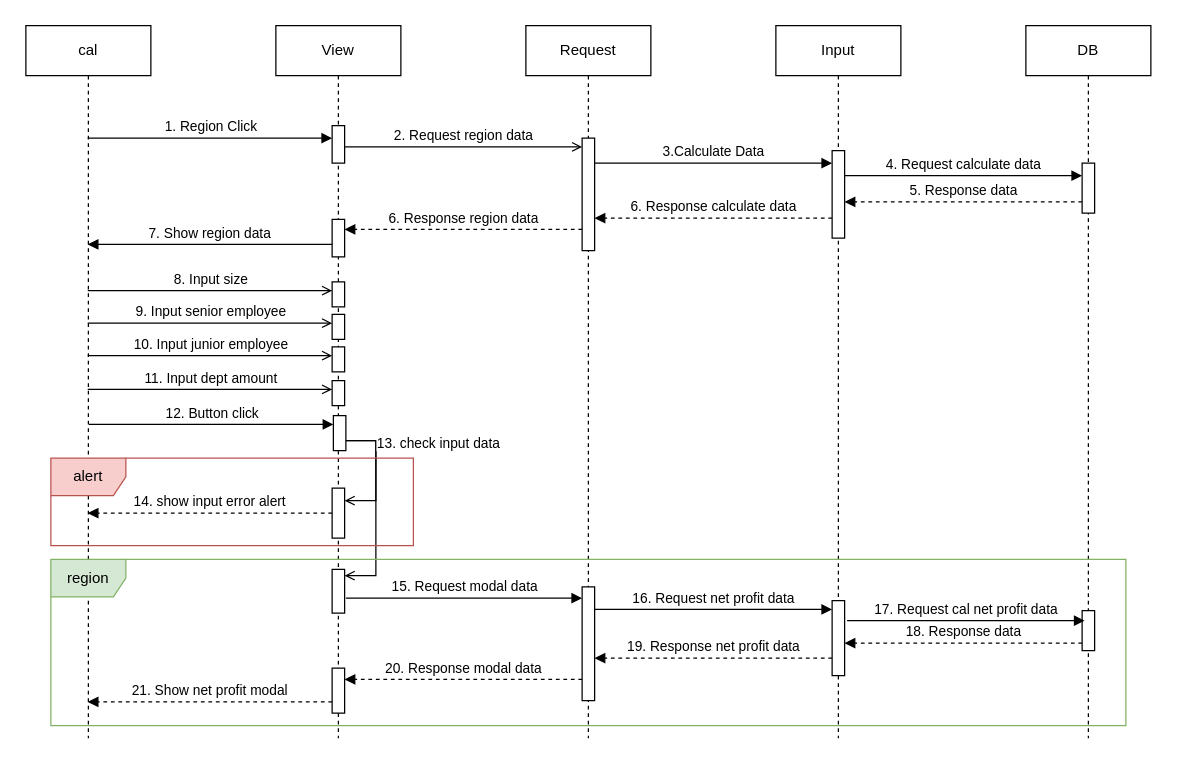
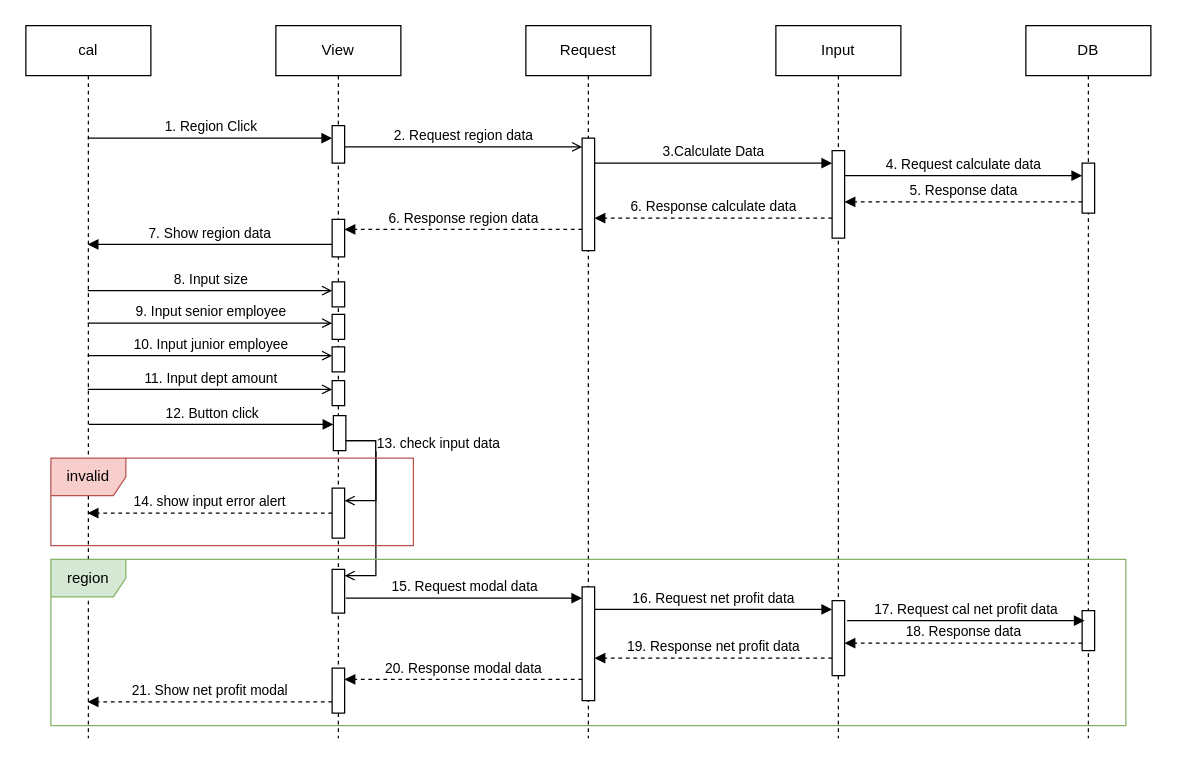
  <mxCell id="0" />
  <mxCell id="1" parent="0" />
  <mxCell id="2" value="cal" style="shape=umlLifeline;perimeter=lifelinePerimeter;whiteSpace=wrap;html=1;container=0;dropTarget=0;collapsible=0;recursiveResize=0;outlineConnect=0;portConstraint=eastwest;newEdgeStyle={&quot;edgeStyle&quot;:&quot;elbowEdgeStyle&quot;,&quot;elbow&quot;:&quot;vertical&quot;,&quot;curved&quot;:0,&quot;rounded&quot;:0};" parent="1" vertex="1"><mxGeometry x="20" y="20" width="100" height="570" as="geometry" /></mxCell>
  <mxCell id="3" value="View" style="shape=umlLifeline;perimeter=lifelinePerimeter;whiteSpace=wrap;html=1;container=0;dropTarget=0;collapsible=0;recursiveResize=0;outlineConnect=0;portConstraint=eastwest;newEdgeStyle={&quot;edgeStyle&quot;:&quot;elbowEdgeStyle&quot;,&quot;elbow&quot;:&quot;vertical&quot;,&quot;curved&quot;:0,&quot;rounded&quot;:0};" parent="1" vertex="1"><mxGeometry x="220" y="20" width="100" height="570" as="geometry" /></mxCell>
  <mxCell id="4" value="" style="html=1;points=[];perimeter=orthogonalPerimeter;outlineConnect=0;targetShapes=umlLifeline;portConstraint=eastwest;newEdgeStyle={&quot;edgeStyle&quot;:&quot;elbowEdgeStyle&quot;,&quot;elbow&quot;:&quot;vertical&quot;,&quot;curved&quot;:0,&quot;rounded&quot;:0};" parent="3" vertex="1"><mxGeometry x="45" y="80" width="10" height="30" as="geometry" /></mxCell>
  <mxCell id="5" value="" style="html=1;points=[];perimeter=orthogonalPerimeter;outlineConnect=0;targetShapes=umlLifeline;portConstraint=eastwest;newEdgeStyle={&quot;edgeStyle&quot;:&quot;elbowEdgeStyle&quot;,&quot;elbow&quot;:&quot;vertical&quot;,&quot;curved&quot;:0,&quot;rounded&quot;:0};" vertex="1" parent="3"><mxGeometry x="45" y="155" width="10" height="30" as="geometry" /></mxCell>
  <mxCell id="6" value="" style="html=1;points=[];perimeter=orthogonalPerimeter;outlineConnect=0;targetShapes=umlLifeline;portConstraint=eastwest;newEdgeStyle={&quot;edgeStyle&quot;:&quot;elbowEdgeStyle&quot;,&quot;elbow&quot;:&quot;vertical&quot;,&quot;curved&quot;:0,&quot;rounded&quot;:0};" vertex="1" parent="3"><mxGeometry x="45" y="205" width="10" height="20" as="geometry" /></mxCell>
  <mxCell id="7" value="" style="html=1;points=[];perimeter=orthogonalPerimeter;outlineConnect=0;targetShapes=umlLifeline;portConstraint=eastwest;newEdgeStyle={&quot;edgeStyle&quot;:&quot;elbowEdgeStyle&quot;,&quot;elbow&quot;:&quot;vertical&quot;,&quot;curved&quot;:0,&quot;rounded&quot;:0};" vertex="1" parent="3"><mxGeometry x="45" y="514" width="10" height="36" as="geometry" /></mxCell>
  <mxCell id="8" value="" style="html=1;points=[];perimeter=orthogonalPerimeter;outlineConnect=0;targetShapes=umlLifeline;portConstraint=eastwest;newEdgeStyle={&quot;edgeStyle&quot;:&quot;elbowEdgeStyle&quot;,&quot;elbow&quot;:&quot;vertical&quot;,&quot;curved&quot;:0,&quot;rounded&quot;:0};" vertex="1" parent="3"><mxGeometry x="45" y="370" width="10" height="40" as="geometry" /></mxCell>
  <mxCell id="9" value="" style="html=1;points=[];perimeter=orthogonalPerimeter;outlineConnect=0;targetShapes=umlLifeline;portConstraint=eastwest;newEdgeStyle={&quot;edgeStyle&quot;:&quot;elbowEdgeStyle&quot;,&quot;elbow&quot;:&quot;vertical&quot;,&quot;curved&quot;:0,&quot;rounded&quot;:0};" vertex="1" parent="3"><mxGeometry x="45" y="435" width="10" height="35" as="geometry" /></mxCell>
  <mxCell id="10" value="Input" style="shape=umlLifeline;perimeter=lifelinePerimeter;whiteSpace=wrap;html=1;container=0;dropTarget=0;collapsible=0;recursiveResize=0;outlineConnect=0;portConstraint=eastwest;newEdgeStyle={&quot;edgeStyle&quot;:&quot;elbowEdgeStyle&quot;,&quot;elbow&quot;:&quot;vertical&quot;,&quot;curved&quot;:0,&quot;rounded&quot;:0};" vertex="1" parent="1"><mxGeometry x="620" y="20" width="100" height="570" as="geometry" /></mxCell>
  <mxCell id="11" value="" style="html=1;points=[];perimeter=orthogonalPerimeter;outlineConnect=0;targetShapes=umlLifeline;portConstraint=eastwest;newEdgeStyle={&quot;edgeStyle&quot;:&quot;elbowEdgeStyle&quot;,&quot;elbow&quot;:&quot;vertical&quot;,&quot;curved&quot;:0,&quot;rounded&quot;:0};" vertex="1" parent="10"><mxGeometry x="45" y="100" width="10" height="70" as="geometry" /></mxCell>
  <mxCell id="12" value="" style="html=1;points=[];perimeter=orthogonalPerimeter;outlineConnect=0;targetShapes=umlLifeline;portConstraint=eastwest;newEdgeStyle={&quot;edgeStyle&quot;:&quot;elbowEdgeStyle&quot;,&quot;elbow&quot;:&quot;vertical&quot;,&quot;curved&quot;:0,&quot;rounded&quot;:0};" vertex="1" parent="10"><mxGeometry x="45" y="460" width="10" height="60" as="geometry" /></mxCell>
  <mxCell id="13" value="Request" style="shape=umlLifeline;perimeter=lifelinePerimeter;whiteSpace=wrap;html=1;container=0;dropTarget=0;collapsible=0;recursiveResize=0;outlineConnect=0;portConstraint=eastwest;newEdgeStyle={&quot;edgeStyle&quot;:&quot;elbowEdgeStyle&quot;,&quot;elbow&quot;:&quot;vertical&quot;,&quot;curved&quot;:0,&quot;rounded&quot;:0};" vertex="1" parent="1"><mxGeometry x="420" y="20" width="100" height="570" as="geometry" /></mxCell>
  <mxCell id="14" value="" style="html=1;points=[];perimeter=orthogonalPerimeter;outlineConnect=0;targetShapes=umlLifeline;portConstraint=eastwest;newEdgeStyle={&quot;edgeStyle&quot;:&quot;elbowEdgeStyle&quot;,&quot;elbow&quot;:&quot;vertical&quot;,&quot;curved&quot;:0,&quot;rounded&quot;:0};" vertex="1" parent="13"><mxGeometry x="45" y="90" width="10" height="90" as="geometry" /></mxCell>
  <mxCell id="15" value="" style="html=1;points=[];perimeter=orthogonalPerimeter;outlineConnect=0;targetShapes=umlLifeline;portConstraint=eastwest;newEdgeStyle={&quot;edgeStyle&quot;:&quot;elbowEdgeStyle&quot;,&quot;elbow&quot;:&quot;vertical&quot;,&quot;curved&quot;:0,&quot;rounded&quot;:0};" vertex="1" parent="13"><mxGeometry x="45" y="449" width="10" height="91" as="geometry" /></mxCell>
  <mxCell id="16" value="DB" style="shape=umlLifeline;perimeter=lifelinePerimeter;whiteSpace=wrap;html=1;container=0;dropTarget=0;collapsible=0;recursiveResize=0;outlineConnect=0;portConstraint=eastwest;newEdgeStyle={&quot;edgeStyle&quot;:&quot;elbowEdgeStyle&quot;,&quot;elbow&quot;:&quot;vertical&quot;,&quot;curved&quot;:0,&quot;rounded&quot;:0};" vertex="1" parent="1"><mxGeometry x="820" y="20" width="100" height="570" as="geometry" /></mxCell>
  <mxCell id="17" value="" style="html=1;points=[];perimeter=orthogonalPerimeter;outlineConnect=0;targetShapes=umlLifeline;portConstraint=eastwest;newEdgeStyle={&quot;edgeStyle&quot;:&quot;elbowEdgeStyle&quot;,&quot;elbow&quot;:&quot;vertical&quot;,&quot;curved&quot;:0,&quot;rounded&quot;:0};" vertex="1" parent="16"><mxGeometry x="45" y="110" width="10" height="40" as="geometry" /></mxCell>
  <mxCell id="18" value="" style="html=1;points=[];perimeter=orthogonalPerimeter;outlineConnect=0;targetShapes=umlLifeline;portConstraint=eastwest;newEdgeStyle={&quot;edgeStyle&quot;:&quot;elbowEdgeStyle&quot;,&quot;elbow&quot;:&quot;vertical&quot;,&quot;curved&quot;:0,&quot;rounded&quot;:0};" vertex="1" parent="16"><mxGeometry x="45" y="468" width="10" height="32" as="geometry" /></mxCell>
  <mxCell id="19" value="1. Region Click" style="endArrow=block;html=1;rounded=0;verticalAlign=bottom;endFill=1;" edge="1" parent="1" source="2" target="4"><mxGeometry width="50" height="50" relative="1" as="geometry"><mxPoint x="75" y="110" as="sourcePoint" /><mxPoint x="490" y="460" as="targetPoint" /><Array as="points"><mxPoint x="170" y="110" /></Array></mxGeometry></mxCell>
  <mxCell id="20" value="2. Request region data" style="endArrow=open;html=1;rounded=0;verticalAlign=bottom;endFill=0;" edge="1" parent="1"><mxGeometry width="50" height="50" relative="1" as="geometry"><mxPoint x="275" y="117" as="sourcePoint" /><mxPoint x="465" y="117" as="targetPoint" /></mxGeometry></mxCell>
  <mxCell id="21" value="3.Calculate Data" style="endArrow=block;html=1;rounded=0;verticalAlign=bottom;endFill=1;" edge="1" parent="1"><mxGeometry width="50" height="50" relative="1" as="geometry"><mxPoint x="475" y="130" as="sourcePoint" /><mxPoint x="665" y="130" as="targetPoint" /></mxGeometry></mxCell>
  <mxCell id="22" value="4. Request calculate data" style="endArrow=block;html=1;rounded=0;verticalAlign=bottom;endFill=1;" edge="1" parent="1" source="11" target="17"><mxGeometry width="50" height="50" relative="1" as="geometry"><mxPoint x="440" y="310" as="sourcePoint" /><mxPoint x="490" y="260" as="targetPoint" /><Array as="points"><mxPoint x="780" y="140" /></Array></mxGeometry></mxCell>
  <mxCell id="23" value="5. Response data" style="endArrow=block;html=1;rounded=0;verticalAlign=bottom;dashed=1;endFill=1;" edge="1" parent="1"><mxGeometry width="50" height="50" relative="1" as="geometry"><mxPoint x="865" y="161" as="sourcePoint" /><mxPoint x="675" y="161" as="targetPoint" /><Array as="points"><mxPoint x="790" y="161" /></Array></mxGeometry></mxCell>
  <mxCell id="24" value="6. Response calculate data" style="endArrow=block;html=1;rounded=0;dashed=1;verticalAlign=bottom;endFill=1;" edge="1" parent="1"><mxGeometry width="50" height="50" relative="1" as="geometry"><mxPoint x="665" y="174" as="sourcePoint" /><mxPoint x="475" y="174" as="targetPoint" /></mxGeometry></mxCell>
  <mxCell id="25" value="6. Response region data" style="endArrow=block;html=1;rounded=0;verticalAlign=bottom;dashed=1;endFill=1;" edge="1" parent="1" target="5"><mxGeometry width="50" height="50" relative="1" as="geometry"><mxPoint x="465" y="183" as="sourcePoint" /><mxPoint x="269.5" y="183" as="targetPoint" /></mxGeometry></mxCell>
  <mxCell id="26" value="7. Show region data" style="endArrow=block;html=1;rounded=0;verticalAlign=bottom;endFill=1;" edge="1" parent="1"><mxGeometry width="50" height="50" relative="1" as="geometry"><mxPoint x="265" y="195" as="sourcePoint" /><mxPoint x="69.5" y="195" as="targetPoint" /></mxGeometry></mxCell>
  <mxCell id="27" value="8. Input size" style="endArrow=open;html=1;rounded=0;endFill=0;verticalAlign=bottom;" edge="1" parent="1"><mxGeometry width="50" height="50" relative="1" as="geometry"><mxPoint x="69.5" y="232" as="sourcePoint" /><mxPoint x="265" y="232" as="targetPoint" /></mxGeometry></mxCell>
  <mxCell id="28" value="" style="html=1;points=[];perimeter=orthogonalPerimeter;outlineConnect=0;targetShapes=umlLifeline;portConstraint=eastwest;newEdgeStyle={&quot;edgeStyle&quot;:&quot;elbowEdgeStyle&quot;,&quot;elbow&quot;:&quot;vertical&quot;,&quot;curved&quot;:0,&quot;rounded&quot;:0};" vertex="1" parent="1"><mxGeometry x="265" y="251" width="10" height="20" as="geometry" /></mxCell>
  <mxCell id="29" value="9. Input senior employee" style="endArrow=open;html=1;rounded=0;endFill=0;verticalAlign=bottom;" edge="1" parent="1"><mxGeometry width="50" height="50" relative="1" as="geometry"><mxPoint x="69.5" y="258" as="sourcePoint" /><mxPoint x="265" y="258" as="targetPoint" /></mxGeometry></mxCell>
  <mxCell id="30" value="" style="html=1;points=[];perimeter=orthogonalPerimeter;outlineConnect=0;targetShapes=umlLifeline;portConstraint=eastwest;newEdgeStyle={&quot;edgeStyle&quot;:&quot;elbowEdgeStyle&quot;,&quot;elbow&quot;:&quot;vertical&quot;,&quot;curved&quot;:0,&quot;rounded&quot;:0};" vertex="1" parent="1"><mxGeometry x="265" y="277" width="10" height="20" as="geometry" /></mxCell>
  <mxCell id="31" value="10. Input junior employee" style="endArrow=open;html=1;rounded=0;endFill=0;verticalAlign=bottom;" edge="1" parent="1"><mxGeometry width="50" height="50" relative="1" as="geometry"><mxPoint x="69.5" y="284" as="sourcePoint" /><mxPoint x="265" y="284" as="targetPoint" /></mxGeometry></mxCell>
  <mxCell id="32" value="" style="html=1;points=[];perimeter=orthogonalPerimeter;outlineConnect=0;targetShapes=umlLifeline;portConstraint=eastwest;newEdgeStyle={&quot;edgeStyle&quot;:&quot;elbowEdgeStyle&quot;,&quot;elbow&quot;:&quot;vertical&quot;,&quot;curved&quot;:0,&quot;rounded&quot;:0};" vertex="1" parent="1"><mxGeometry x="265" y="304" width="10" height="20" as="geometry" /></mxCell>
  <mxCell id="33" value="11. Input dept amount" style="endArrow=open;html=1;rounded=0;endFill=0;verticalAlign=bottom;" edge="1" parent="1"><mxGeometry width="50" height="50" relative="1" as="geometry"><mxPoint x="69.5" y="311" as="sourcePoint" /><mxPoint x="265" y="311" as="targetPoint" /></mxGeometry></mxCell>
  <mxCell id="34" value="" style="html=1;points=[];perimeter=orthogonalPerimeter;outlineConnect=0;targetShapes=umlLifeline;portConstraint=eastwest;newEdgeStyle={&quot;edgeStyle&quot;:&quot;elbowEdgeStyle&quot;,&quot;elbow&quot;:&quot;vertical&quot;,&quot;curved&quot;:0,&quot;rounded&quot;:0};" vertex="1" parent="1"><mxGeometry x="266" y="332" width="10" height="28" as="geometry" /></mxCell>
  <mxCell id="35" value="12. Button click" style="endArrow=block;html=1;rounded=0;endFill=1;verticalAlign=bottom;" edge="1" parent="1"><mxGeometry width="50" height="50" relative="1" as="geometry"><mxPoint x="70.5" y="339" as="sourcePoint" /><mxPoint x="266" y="339" as="targetPoint" /></mxGeometry></mxCell>
  <mxCell id="36" value="15. Request modal data" style="endArrow=block;html=1;rounded=0;verticalAlign=bottom;endFill=1;" edge="1" parent="1"><mxGeometry width="50" height="50" relative="1" as="geometry"><mxPoint x="276" y="478" as="sourcePoint" /><mxPoint x="465" y="478" as="targetPoint" /></mxGeometry></mxCell>
  <mxCell id="37" value="16. Request net profit data" style="endArrow=block;html=1;rounded=0;verticalAlign=bottom;endFill=1;" edge="1" parent="1"><mxGeometry width="50" height="50" relative="1" as="geometry"><mxPoint x="475" y="487" as="sourcePoint" /><mxPoint x="665" y="487" as="targetPoint" /></mxGeometry></mxCell>
  <mxCell id="38" value="17. Request cal net profit data" style="endArrow=block;html=1;rounded=0;verticalAlign=bottom;endFill=1;" edge="1" parent="1"><mxGeometry width="50" height="50" relative="1" as="geometry"><mxPoint x="677" y="496" as="sourcePoint" /><mxPoint x="867" y="496" as="targetPoint" /></mxGeometry></mxCell>
  <mxCell id="39" value="18. Response data" style="endArrow=block;html=1;rounded=0;dashed=1;endFill=1;verticalAlign=bottom;" edge="1" parent="1"><mxGeometry width="50" height="50" relative="1" as="geometry"><mxPoint x="865" y="514" as="sourcePoint" /><mxPoint x="675" y="514" as="targetPoint" /></mxGeometry></mxCell>
  <mxCell id="40" value="19. Response net profit data" style="endArrow=block;html=1;rounded=0;dashed=1;endFill=1;verticalAlign=bottom;" edge="1" parent="1"><mxGeometry width="50" height="50" relative="1" as="geometry"><mxPoint x="665" y="526" as="sourcePoint" /><mxPoint x="475" y="526" as="targetPoint" /></mxGeometry></mxCell>
  <mxCell id="41" value="20. Response modal data" style="endArrow=block;html=1;rounded=0;dashed=1;endFill=1;verticalAlign=bottom;" edge="1" parent="1"><mxGeometry width="50" height="50" relative="1" as="geometry"><mxPoint x="465" y="543" as="sourcePoint" /><mxPoint x="275" y="543" as="targetPoint" /><mxPoint as="offset" /></mxGeometry></mxCell>
  <mxCell id="42" value="21. Show net profit modal" style="endArrow=block;html=1;rounded=0;dashed=1;endFill=1;verticalAlign=bottom;" edge="1" parent="1"><mxGeometry width="50" height="50" relative="1" as="geometry"><mxPoint x="265" y="561" as="sourcePoint" /><mxPoint x="69.5" y="561" as="targetPoint" /></mxGeometry></mxCell>
  <mxCell id="43" value="" style="endArrow=open;html=1;rounded=0;edgeStyle=orthogonalEdgeStyle;endFill=0;" edge="1" parent="1"><mxGeometry width="50" height="50" relative="1" as="geometry"><mxPoint x="276" y="352" as="sourcePoint" /><mxPoint x="275" y="400" as="targetPoint" /><Array as="points"><mxPoint x="300" y="352" /><mxPoint x="300" y="400" /></Array></mxGeometry></mxCell>
  <mxCell id="44" value="13. check input data" style="endArrow=open;html=1;rounded=0;edgeStyle=orthogonalEdgeStyle;labelPosition=center;verticalLabelPosition=middle;align=center;verticalAlign=middle;endFill=0;" edge="1" parent="1" target="9"><mxGeometry x="-0.673" y="50" width="50" height="50" relative="1" as="geometry"><mxPoint x="276" y="352" as="sourcePoint" /><mxPoint x="275" y="450" as="targetPoint" /><Array as="points"><mxPoint x="300" y="352" /><mxPoint x="300" y="460" /></Array><mxPoint as="offset" /></mxGeometry></mxCell>
  <mxCell id="45" value="14. show input error alert" style="endArrow=block;html=1;rounded=0;dashed=1;verticalAlign=bottom;endFill=1;" edge="1" parent="1" target="2"><mxGeometry width="50" height="50" relative="1" as="geometry"><mxPoint x="265" y="410" as="sourcePoint" /><mxPoint x="75" y="410" as="targetPoint" /></mxGeometry></mxCell>
- <mxCell id="46" value="alert" style="shape=umlFrame;whiteSpace=wrap;html=1;pointerEvents=0;fillColor=#f8cecc;strokeColor=#b85450;" vertex="1" parent="1"><mxGeometry x="40" y="366" width="290" height="70" as="geometry" /></mxCell>
+ <mxCell id="46" value="invalid" style="shape=umlFrame;whiteSpace=wrap;html=1;pointerEvents=0;fillColor=#f8cecc;strokeColor=#b85450;" vertex="1" parent="1"><mxGeometry x="40" y="366" width="290" height="70" as="geometry" /></mxCell>
  <mxCell id="47" value="region" style="shape=umlFrame;whiteSpace=wrap;html=1;pointerEvents=0;fillColor=#d5e8d4;strokeColor=#82b366;" vertex="1" parent="1"><mxGeometry x="40" y="447" width="860" height="133" as="geometry" /></mxCell>
